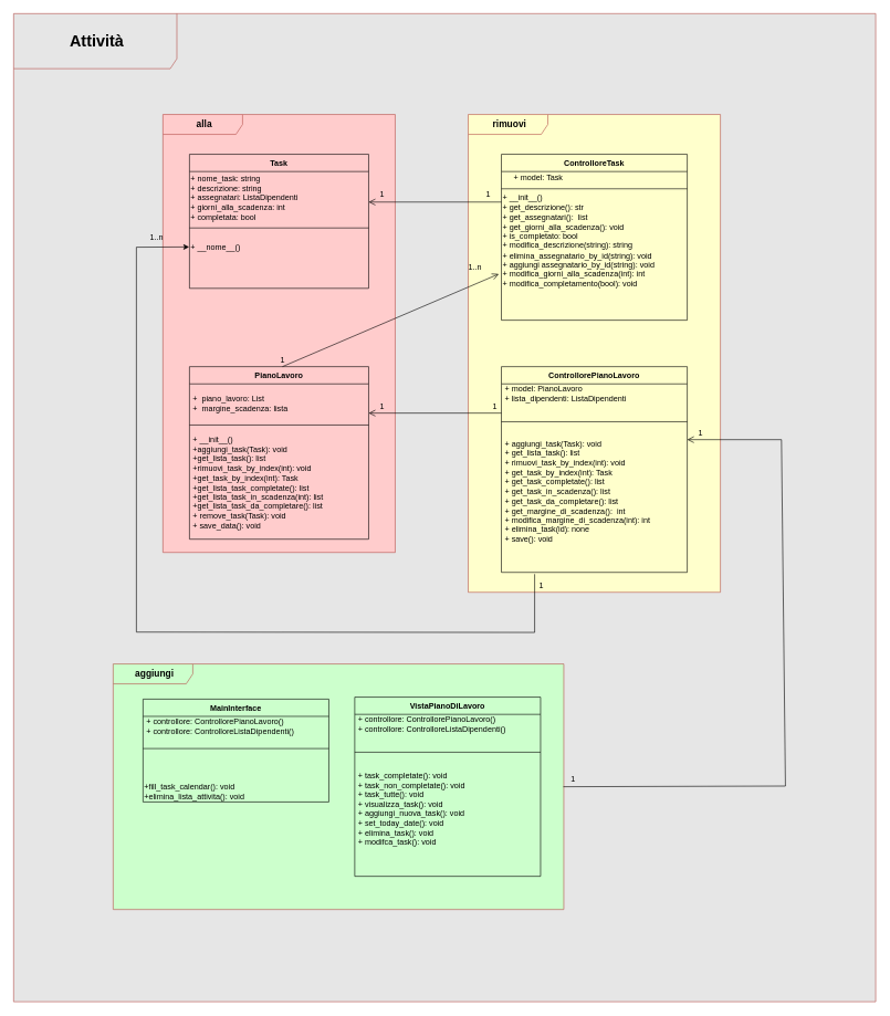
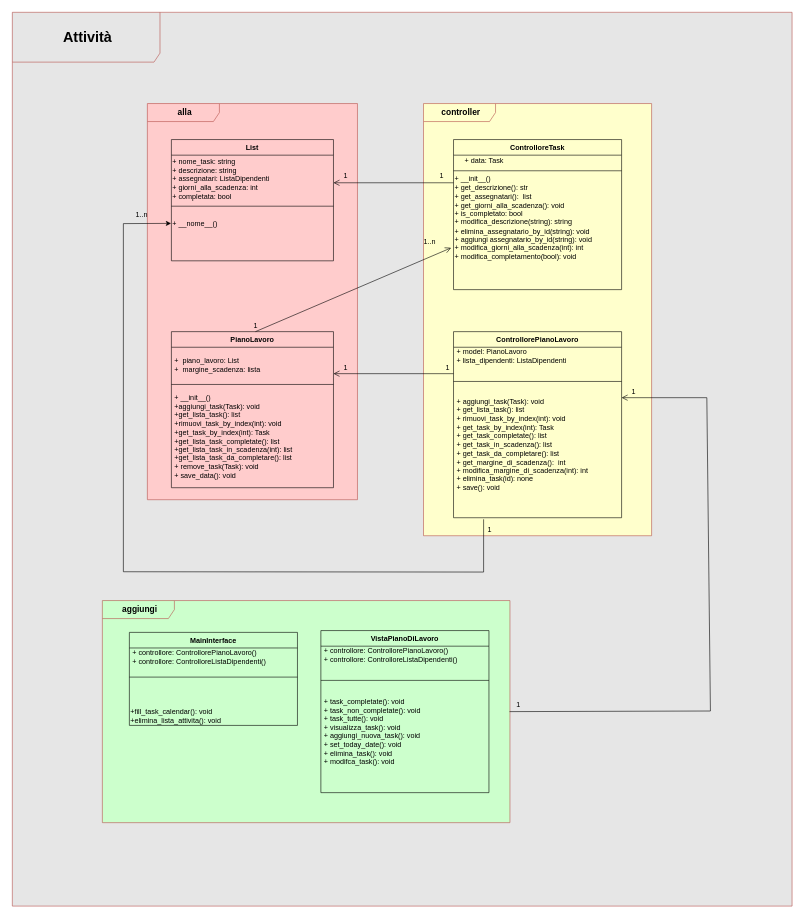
  <mxCell id="0" />
  <mxCell id="1" parent="0" />
  <mxCell id="2" value="&lt;b&gt;&lt;font style=&quot;font-size: 24px;&quot;&gt;Attività&lt;br&gt;&lt;/font&gt;&lt;/b&gt;" style="shape=umlFrame;whiteSpace=wrap;html=1;width=246;height=83;boundedLbl=1;verticalAlign=middle;align=center;spacingLeft=5;fillColor=#E6E6E6;strokeColor=#b85450;gradientColor=none;swimlaneFillColor=#E6E6E6;shadow=0;sketch=0;" vertex="1" parent="1"><mxGeometry x="20" y="20" width="1299" height="1489" as="geometry" /></mxCell>
  <mxCell id="3" value="&lt;b&gt;&lt;font style=&quot;font-size: 14px&quot;&gt;aggiungi&lt;/font&gt;&lt;/b&gt;" style="shape=umlFrame;whiteSpace=wrap;html=1;width=120;height=30;boundedLbl=1;verticalAlign=middle;align=center;spacingLeft=5;fillColor=#CCFFCC;strokeColor=#b85450;gradientColor=none;swimlaneFillColor=#CCFFCC;shadow=0;sketch=0;" vertex="1" parent="1"><mxGeometry x="170" y="1000" width="679" height="370" as="geometry" /></mxCell>
- <mxCell id="4" value="&lt;b&gt;&lt;font style=&quot;font-size: 14px&quot;&gt;rimuovi&lt;/font&gt;&lt;/b&gt;" style="shape=umlFrame;whiteSpace=wrap;html=1;width=120;height=30;boundedLbl=1;verticalAlign=middle;align=center;spacingLeft=5;fillColor=#FFFFCC;strokeColor=#b85450;gradientColor=none;swimlaneFillColor=#FFFFCC;shadow=0;sketch=0;" vertex="1" parent="1"><mxGeometry x="705" y="172" width="380" height="720" as="geometry" /></mxCell>
+ <mxCell id="4" value="&lt;b&gt;&lt;font style=&quot;font-size: 14px&quot;&gt;controller&lt;/font&gt;&lt;/b&gt;" style="shape=umlFrame;whiteSpace=wrap;html=1;width=120;height=30;boundedLbl=1;verticalAlign=middle;align=center;spacingLeft=5;fillColor=#FFFFCC;strokeColor=#b85450;gradientColor=none;swimlaneFillColor=#FFFFCC;shadow=0;sketch=0;" vertex="1" parent="1"><mxGeometry x="705" y="172" width="380" height="720" as="geometry" /></mxCell>
  <mxCell id="5" value="&lt;b&gt;&lt;font style=&quot;font-size: 14px&quot;&gt;alla&lt;/font&gt;&lt;/b&gt;" style="shape=umlFrame;whiteSpace=wrap;html=1;width=120;height=30;boundedLbl=1;verticalAlign=middle;align=center;spacingLeft=5;fillColor=#FFCCCC;strokeColor=#b85450;gradientColor=none;swimlaneFillColor=#FFCCCC;shadow=0;sketch=0;" vertex="1" parent="1"><mxGeometry x="245" y="172" width="350" height="660" as="geometry" /></mxCell>
  <mxCell id="6" value="PianoLavoro" style="swimlane;fontStyle=1;align=center;verticalAlign=top;childLayout=stackLayout;horizontal=1;startSize=26;horizontalStack=0;resizeParent=1;resizeLast=0;collapsible=1;marginBottom=0;rounded=0;shadow=0;strokeWidth=1;fillColor=#FFCCCC;" vertex="1" parent="1"><mxGeometry x="285" y="552" width="270" height="260" as="geometry"><mxRectangle x="230" y="140" width="160" height="26" as="alternateBounds" /></mxGeometry></mxCell>
  <mxCell id="7" value="&amp;nbsp; &lt;br&gt;&amp;nbsp;+ &amp;nbsp;piano_lavoro: List&lt;br&gt;&amp;nbsp;+ &amp;nbsp;margine_scadenza: lista&lt;br&gt;&amp;nbsp;" style="text;html=1;align=left;verticalAlign=middle;resizable=0;points=[];autosize=1;strokeColor=none;" vertex="1" parent="6"><mxGeometry y="26" width="270" height="60" as="geometry" /></mxCell>
  <mxCell id="8" value="" style="line;html=1;strokeWidth=1;align=left;verticalAlign=middle;spacingTop=-1;spacingLeft=3;spacingRight=3;rotatable=0;labelPosition=right;points=[];portConstraint=eastwest;" vertex="1" parent="6"><mxGeometry y="86" width="270" height="4" as="geometry" /></mxCell>
  <mxCell id="9" value="&amp;nbsp; &lt;br&gt;&amp;nbsp;+ __init__()&lt;br&gt;&amp;nbsp;+aggiungi_task(Task): void&lt;br&gt;&amp;nbsp;+get_lista_task(): list&lt;br&gt;&amp;nbsp;+rimuovi_task_by_index(int): void&lt;br&gt;&amp;nbsp;+get_task_by_index(int): Task&amp;nbsp;&lt;br&gt;&amp;nbsp;+get_lista_task_completate(): list&lt;br&gt;&amp;nbsp;+get_lista_task_in_scadenza(int): list&lt;br&gt;&amp;nbsp;+get_lista_task_da_completare(): list&amp;nbsp;&lt;br&gt;&amp;nbsp;+ remove_task(Task): void&amp;nbsp;&lt;br&gt;&amp;nbsp;+ save_data(): void&lt;br&gt;&amp;nbsp; &amp;nbsp;" style="text;html=1;align=left;verticalAlign=middle;resizable=0;points=[];autosize=1;strokeColor=none;" vertex="1" parent="6"><mxGeometry y="90" width="270" height="170" as="geometry" /></mxCell>
  <mxCell id="10" value="ControllorePianoLavoro" style="swimlane;fontStyle=1;align=center;verticalAlign=top;childLayout=stackLayout;horizontal=1;startSize=26;horizontalStack=0;resizeParent=1;resizeLast=0;collapsible=1;marginBottom=0;rounded=0;shadow=0;strokeWidth=1;fillColor=#FFFFCC;" vertex="1" parent="1"><mxGeometry x="755" y="552" width="280" height="310" as="geometry"><mxRectangle x="130" y="380" width="160" height="26" as="alternateBounds" /></mxGeometry></mxCell>
  <mxCell id="11" value="&lt;div&gt;&amp;nbsp;+ model: PianoLavoro&lt;/div&gt;&lt;div&gt;&amp;nbsp;+ lista_dipendenti: ListaDipendenti&lt;br&gt;&lt;/div&gt;" style="text;html=1;align=left;verticalAlign=middle;resizable=0;points=[];autosize=1;strokeColor=none;" vertex="1" parent="10"><mxGeometry y="26" width="280" height="30" as="geometry" /></mxCell>
  <mxCell id="12" value="" style="line;html=1;strokeWidth=1;align=left;verticalAlign=middle;spacingTop=-1;spacingLeft=3;spacingRight=3;rotatable=0;labelPosition=right;points=[];portConstraint=eastwest;" vertex="1" parent="10"><mxGeometry y="56" width="280" height="54" as="geometry" /></mxCell>
  <mxCell id="13" value="&amp;nbsp;+ aggiungi_task(Task): void&lt;br&gt;&amp;nbsp;+ get_lista_task(): list&lt;br&gt;&amp;nbsp;+ rimuovi_task_by_index(int): void&lt;br&gt;&amp;nbsp;+ get_task_by_index(int): Task&lt;br&gt;&amp;nbsp;+ get_task_completate(): list&lt;br&gt;&amp;nbsp;+ get_task_in_scadenza(): list&lt;br&gt;&amp;nbsp;+ get_task_da_completare(): list&lt;br&gt;&amp;nbsp;+ get_margine_di_scadenza():&amp;nbsp; int&lt;br&gt;&amp;nbsp;+ modifica_margine_di_scadenza(int): int&lt;br&gt;&lt;div&gt;&amp;nbsp;+ elimina_task(id): none&lt;/div&gt;&lt;div&gt;&amp;nbsp;+ save(): void&lt;/div&gt;&lt;div&gt;&lt;br&gt;&lt;/div&gt;&lt;br&gt;&amp;nbsp;" style="text;html=1;align=left;verticalAlign=middle;resizable=0;points=[];autosize=1;strokeColor=none;" vertex="1" parent="10"><mxGeometry y="110" width="280" height="200" as="geometry" /></mxCell>
  <mxCell id="14" value="ControlloreTask" style="swimlane;fontStyle=1;align=center;verticalAlign=top;childLayout=stackLayout;horizontal=1;startSize=26;horizontalStack=0;resizeParent=1;resizeLast=0;collapsible=1;marginBottom=0;rounded=0;shadow=0;strokeWidth=1;fillColor=#FFFFCC;" vertex="1" parent="1"><mxGeometry x="755" y="232" width="280" height="250" as="geometry"><mxRectangle x="130" y="380" width="160" height="26" as="alternateBounds" /></mxGeometry></mxCell>
- <mxCell id="15" value="&amp;nbsp; &amp;nbsp; &amp;nbsp;+ model: Task&amp;nbsp;" style="text;html=1;align=left;verticalAlign=middle;resizable=0;points=[];autosize=1;strokeColor=none;" vertex="1" parent="14"><mxGeometry y="26" width="280" height="20" as="geometry" /></mxCell>
+ <mxCell id="15" value="&amp;nbsp; &amp;nbsp; &amp;nbsp;+ data: Task&amp;nbsp;" style="text;html=1;align=left;verticalAlign=middle;resizable=0;points=[];autosize=1;strokeColor=none;" vertex="1" parent="14"><mxGeometry y="26" width="280" height="20" as="geometry" /></mxCell>
  <mxCell id="16" value="" style="line;html=1;strokeWidth=1;align=left;verticalAlign=middle;spacingTop=-1;spacingLeft=3;spacingRight=3;rotatable=0;labelPosition=right;points=[];portConstraint=eastwest;" vertex="1" parent="14"><mxGeometry y="46" width="280" height="12" as="geometry" /></mxCell>
  <mxCell id="17" value="&lt;div&gt;&lt;span&gt;+ __init__()&lt;/span&gt;&lt;br&gt;&lt;/div&gt;&lt;div&gt;+ get_descrizione(): str&lt;/div&gt;&lt;div&gt;+ get_assegnatari():&amp;nbsp; list&lt;/div&gt;&lt;div&gt;+ get_giorni_alla_scadenza(): void&amp;nbsp;&lt;/div&gt;&lt;div&gt;+ is_completato: bool&amp;nbsp;&lt;/div&gt;&lt;div&gt;+ modifica_descrizione(string): string&lt;/div&gt;&lt;div&gt;+ elimina_assegnatario_by_id(string): void&lt;/div&gt;&lt;div&gt;+ aggiungi assegnatario_by_id(string): void&lt;br&gt;&lt;/div&gt;&lt;div&gt;+ modifica_giorni_alla_scadenza(int): int&lt;br&gt;&lt;/div&gt;&lt;div&gt;+ modifica_completamento(bool): void&lt;/div&gt;&lt;span&gt;&lt;div&gt;&lt;br&gt;&lt;/div&gt;&lt;/span&gt;" style="text;html=1;align=left;verticalAlign=middle;resizable=0;points=[];autosize=1;strokeColor=none;" vertex="1" parent="14"><mxGeometry y="58" width="280" height="160" as="geometry" /></mxCell>
- <mxCell id="18" value="Task" style="swimlane;fontStyle=1;align=center;verticalAlign=top;childLayout=stackLayout;horizontal=1;startSize=26;horizontalStack=0;resizeParent=1;resizeLast=0;collapsible=1;marginBottom=0;rounded=0;shadow=0;strokeWidth=1;fillColor=#FFCCCC;" vertex="1" parent="1"><mxGeometry x="285" y="232" width="270" height="202" as="geometry"><mxRectangle x="130" y="380" width="160" height="26" as="alternateBounds" /></mxGeometry></mxCell>
+ <mxCell id="18" value="List" style="swimlane;fontStyle=1;align=center;verticalAlign=top;childLayout=stackLayout;horizontal=1;startSize=26;horizontalStack=0;resizeParent=1;resizeLast=0;collapsible=1;marginBottom=0;rounded=0;shadow=0;strokeWidth=1;fillColor=#FFCCCC;" vertex="1" parent="1"><mxGeometry x="285" y="232" width="270" height="202" as="geometry"><mxRectangle x="130" y="380" width="160" height="26" as="alternateBounds" /></mxGeometry></mxCell>
  <mxCell id="19" value="+ nome_task: string&lt;br&gt;+ descrizione: string&lt;br&gt;+ assegnatari: ListaDipendenti&lt;br&gt;+ giorni_alla_scadenza: int&lt;br&gt;+ completata: bool" style="text;html=1;align=left;verticalAlign=middle;resizable=0;points=[];autosize=1;strokeColor=none;" vertex="1" parent="18"><mxGeometry y="26" width="270" height="80" as="geometry" /></mxCell>
  <mxCell id="20" value="" style="line;html=1;strokeWidth=1;align=left;verticalAlign=middle;spacingTop=-1;spacingLeft=3;spacingRight=3;rotatable=0;labelPosition=right;points=[];portConstraint=eastwest;" vertex="1" parent="18"><mxGeometry y="106" width="270" height="10" as="geometry" /></mxCell>
  <mxCell id="21" value="&lt;br&gt;+ __nome__()&lt;br&gt;&amp;nbsp;" style="text;html=1;align=left;verticalAlign=middle;resizable=0;points=[];autosize=1;strokeColor=none;" vertex="1" parent="18"><mxGeometry y="116" width="270" height="50" as="geometry" /></mxCell>
  <mxCell id="22" value="VistaPianoDiLavoro" style="swimlane;fontStyle=1;align=center;verticalAlign=top;childLayout=stackLayout;horizontal=1;startSize=26;horizontalStack=0;resizeParent=1;resizeLast=0;collapsible=1;marginBottom=0;rounded=0;shadow=0;strokeWidth=1;fillColor=#CCFFCC;" vertex="1" parent="1"><mxGeometry x="534" y="1050" width="280" height="270" as="geometry"><mxRectangle x="130" y="380" width="160" height="26" as="alternateBounds" /></mxGeometry></mxCell>
  <mxCell id="23" value="&amp;nbsp;+ controllore: ControllorePianoLavoro()&lt;br&gt;&amp;nbsp;+ controllore: ControlloreListaDipendenti()" style="text;html=1;align=left;verticalAlign=middle;resizable=0;points=[];autosize=1;strokeColor=none;" vertex="1" parent="22"><mxGeometry y="26" width="280" height="30" as="geometry" /></mxCell>
  <mxCell id="24" value="" style="line;html=1;strokeWidth=1;align=left;verticalAlign=middle;spacingTop=-1;spacingLeft=3;spacingRight=3;rotatable=0;labelPosition=right;points=[];portConstraint=eastwest;" vertex="1" parent="22"><mxGeometry y="56" width="280" height="54" as="geometry" /></mxCell>
  <mxCell id="25" value="&amp;nbsp;+ task_completate(): void&lt;br&gt;&amp;nbsp;+ task_non_completate(): void&lt;br&gt;&amp;nbsp;+ task_tutte(): void&lt;br&gt;&amp;nbsp;+ visualizza_task(): void&lt;br&gt;&amp;nbsp;+ aggiungi_nuova_task(): void&lt;br&gt;&amp;nbsp;+ set_today_date(): void&lt;br&gt;&amp;nbsp;+ elimina_task(): void&lt;br&gt;&amp;nbsp;+ modifca_task(): void&lt;br&gt;&lt;div&gt;&lt;br&gt;&lt;/div&gt;&lt;br&gt;&amp;nbsp;" style="text;html=1;align=left;verticalAlign=middle;resizable=0;points=[];autosize=1;strokeColor=none;" vertex="1" parent="22"><mxGeometry y="110" width="280" height="160" as="geometry" /></mxCell>
  <mxCell id="26" value="" style="endArrow=open;startArrow=none;endFill=0;startFill=0;endSize=8;html=1;verticalAlign=bottom;labelBackgroundColor=none;strokeWidth=1;rounded=0;exitX=0.002;exitY=0.121;exitDx=0;exitDy=0;exitPerimeter=0;" edge="1" parent="1"><mxGeometry width="160" relative="1" as="geometry"><mxPoint x="755" y="622" as="sourcePoint" /><mxPoint x="555" y="622" as="targetPoint" /></mxGeometry></mxCell>
  <mxCell id="27" value="" style="endArrow=open;startArrow=none;endFill=0;startFill=0;endSize=8;html=1;verticalAlign=bottom;labelBackgroundColor=none;strokeWidth=1;rounded=0;exitX=0.999;exitY=0.5;exitDx=0;exitDy=0;exitPerimeter=0;" edge="1" parent="1" source="3"><mxGeometry width="160" relative="1" as="geometry"><mxPoint x="848" y="1184" as="sourcePoint" /><mxPoint x="1035" y="662" as="targetPoint" /><Array as="points"><mxPoint x="1183" y="1184" /><mxPoint x="1177" y="662" /></Array></mxGeometry></mxCell>
  <mxCell id="28" value="" style="endArrow=open;startArrow=none;endFill=0;startFill=0;endSize=8;html=1;verticalAlign=bottom;labelBackgroundColor=none;strokeWidth=1;rounded=0;exitX=0.5;exitY=0;exitDx=0;exitDy=0;entryX=-0.014;entryY=0.765;entryDx=0;entryDy=0;entryPerimeter=0;" edge="1" parent="1" target="17"><mxGeometry width="160" relative="1" as="geometry"><mxPoint x="425" y="552" as="sourcePoint" /><mxPoint x="785.78" y="384.56" as="targetPoint" /></mxGeometry></mxCell>
  <mxCell id="29" value="" style="endArrow=open;startArrow=none;endFill=0;startFill=0;endSize=8;html=1;verticalAlign=bottom;labelBackgroundColor=none;strokeWidth=1;rounded=0;exitX=0;exitY=0.111;exitDx=0;exitDy=0;exitPerimeter=0;" edge="1" parent="1"><mxGeometry width="160" relative="1" as="geometry"><mxPoint x="755" y="304" as="sourcePoint" /><mxPoint x="555" y="304" as="targetPoint" /></mxGeometry></mxCell>
  <mxCell id="30" value="" style="endArrow=none;html=1;endSize=12;startArrow=none;startSize=14;startFill=0;edgeStyle=orthogonalEdgeStyle;align=center;verticalAlign=bottom;endFill=0;rounded=0;entryX=0.179;entryY=1.013;entryDx=0;entryDy=0;entryPerimeter=0;" edge="1" parent="1" target="13"><mxGeometry y="3" relative="1" as="geometry"><mxPoint x="205" y="952" as="sourcePoint" /><mxPoint x="1255" y="872" as="targetPoint" /></mxGeometry></mxCell>
  <mxCell id="31" value="" style="endArrow=none;html=1;rounded=0;" edge="1" parent="1"><mxGeometry width="50" height="50" relative="1" as="geometry"><mxPoint x="205" y="952" as="sourcePoint" /><mxPoint x="205" y="372" as="targetPoint" /></mxGeometry></mxCell>
  <mxCell id="32" value="1..n" style="text;html=1;align=center;verticalAlign=middle;resizable=0;points=[];autosize=1;strokeColor=none;fillColor=none;" vertex="1" parent="1"><mxGeometry x="215" y="347" width="40" height="20" as="geometry" /></mxCell>
  <mxCell id="33" value="" style="endArrow=classic;html=1;rounded=0;entryX=-0.002;entryY=0.473;entryDx=0;entryDy=0;entryPerimeter=0;" edge="1" parent="1" target="21"><mxGeometry width="50" height="50" relative="1" as="geometry"><mxPoint x="205" y="372" as="sourcePoint" /><mxPoint x="515" y="392" as="targetPoint" /></mxGeometry></mxCell>
  <mxCell id="34" value="1" style="text;html=1;align=center;verticalAlign=middle;resizable=0;points=[];autosize=1;strokeColor=none;fillColor=none;" vertex="1" parent="1"><mxGeometry x="415" y="532" width="20" height="20" as="geometry" /></mxCell>
  <mxCell id="35" value="1" style="text;html=1;align=center;verticalAlign=middle;resizable=0;points=[];autosize=1;strokeColor=none;fillColor=none;" vertex="1" parent="1"><mxGeometry x="565" y="282" width="20" height="20" as="geometry" /></mxCell>
  <mxCell id="36" value="1" style="text;html=1;align=center;verticalAlign=middle;resizable=0;points=[];autosize=1;strokeColor=none;fillColor=none;" vertex="1" parent="1"><mxGeometry x="725" y="282" width="20" height="20" as="geometry" /></mxCell>
  <mxCell id="37" value="1..n" style="text;html=1;align=center;verticalAlign=middle;resizable=0;points=[];autosize=1;strokeColor=none;fillColor=none;" vertex="1" parent="1"><mxGeometry x="695" y="392" width="40" height="20" as="geometry" /></mxCell>
  <mxCell id="38" value="1" style="text;html=1;align=center;verticalAlign=middle;resizable=0;points=[];autosize=1;strokeColor=none;fillColor=none;" vertex="1" parent="1"><mxGeometry x="565" y="602" width="20" height="20" as="geometry" /></mxCell>
  <mxCell id="39" value="1" style="text;html=1;align=center;verticalAlign=middle;resizable=0;points=[];autosize=1;strokeColor=none;fillColor=none;" vertex="1" parent="1"><mxGeometry x="735" y="602" width="20" height="20" as="geometry" /></mxCell>
  <mxCell id="40" value="1" style="text;html=1;align=center;verticalAlign=middle;resizable=0;points=[];autosize=1;strokeColor=none;fillColor=none;" vertex="1" parent="1"><mxGeometry x="1045" y="642" width="20" height="20" as="geometry" /></mxCell>
  <mxCell id="41" value="1" style="text;html=1;align=center;verticalAlign=middle;resizable=0;points=[];autosize=1;strokeColor=none;fillColor=none;" vertex="1" parent="1"><mxGeometry x="853" y="1163" width="20" height="20" as="geometry" /></mxCell>
  <mxCell id="42" value="1" style="text;html=1;align=center;verticalAlign=middle;resizable=0;points=[];autosize=1;strokeColor=none;fillColor=none;" vertex="1" parent="1"><mxGeometry x="805" y="872" width="20" height="20" as="geometry" /></mxCell>
  <mxCell id="43" value="MainInterface" style="swimlane;fontStyle=1;align=center;verticalAlign=top;childLayout=stackLayout;horizontal=1;startSize=26;horizontalStack=0;resizeParent=1;resizeLast=0;collapsible=1;marginBottom=0;rounded=0;shadow=0;strokeWidth=1;fillColor=#CCFFCC;" vertex="1" parent="1"><mxGeometry x="215" y="1053" width="280" height="155" as="geometry"><mxRectangle x="130" y="380" width="160" height="26" as="alternateBounds" /></mxGeometry></mxCell>
  <mxCell id="44" value="" style="line;html=1;strokeWidth=1;align=left;verticalAlign=middle;spacingTop=-1;spacingLeft=3;spacingRight=3;rotatable=0;labelPosition=right;points=[];portConstraint=eastwest;" vertex="1" parent="43"><mxGeometry y="26" width="280" height="97" as="geometry" /></mxCell>
  <mxCell id="45" value="+fill_task_calendar(): void&lt;br&gt;+elimina_lista_attivita(): void" style="text;html=1;align=left;verticalAlign=middle;resizable=0;points=[];autosize=1;strokeColor=none;" vertex="1" parent="43"><mxGeometry y="123" width="280" height="32" as="geometry" /></mxCell>
  <mxCell id="46" value="&lt;span style=&quot;&quot;&gt;&amp;nbsp;+ controllore: ControllorePianoLavoro()&lt;/span&gt;&lt;br style=&quot;&quot;&gt;&lt;span style=&quot;&quot;&gt;&amp;nbsp;+ controllore: ControlloreListaDipendenti()&lt;/span&gt;" style="text;html=1;strokeColor=none;fillColor=none;align=left;verticalAlign=middle;whiteSpace=wrap;rounded=0;" vertex="1" parent="1"><mxGeometry x="215" y="1080" width="254" height="30" as="geometry" /></mxCell>
